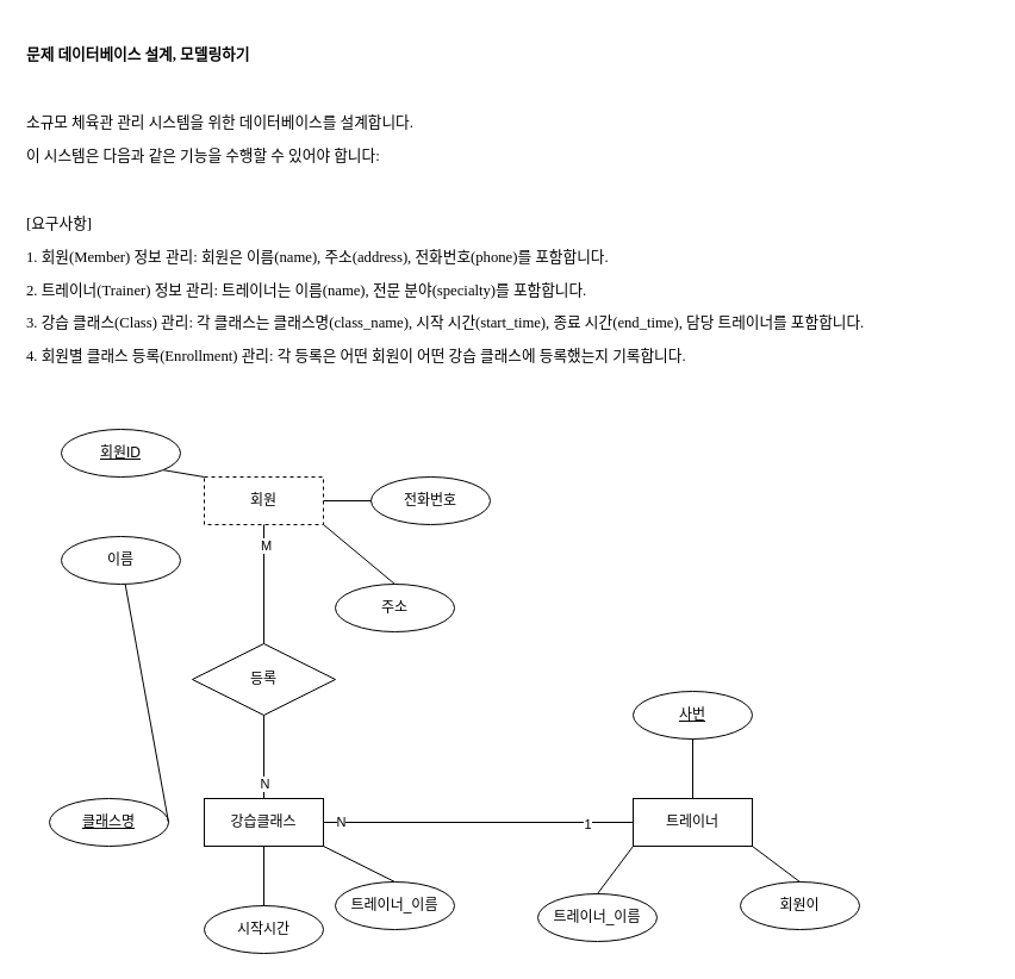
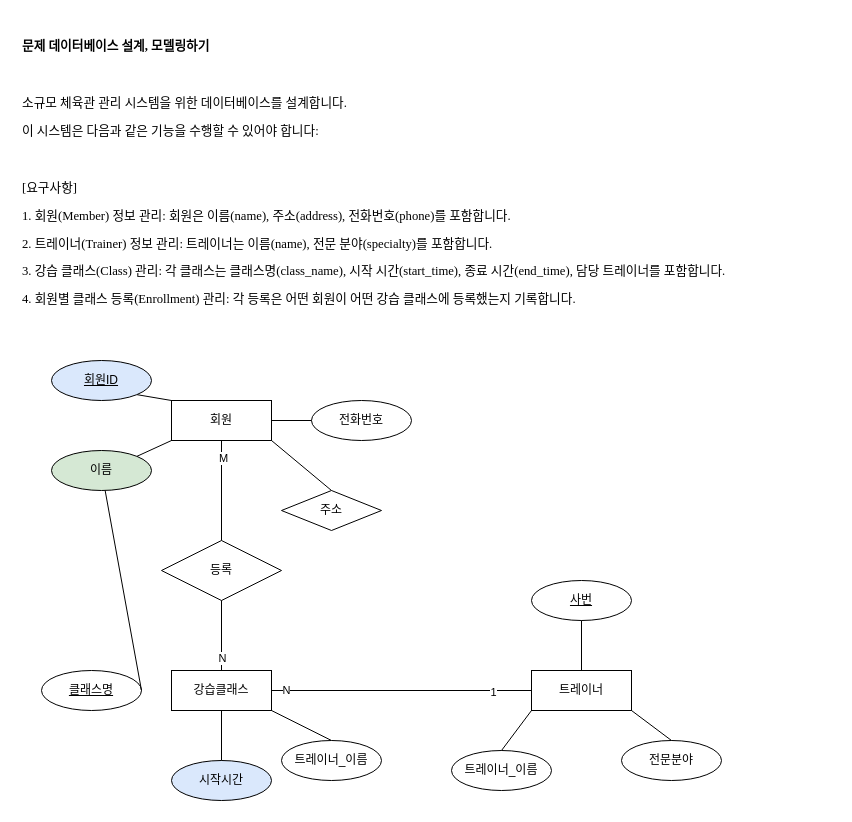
  <mxCell id="0" />
  <mxCell id="1" parent="0" />
  <mxCell id="2" value="&lt;p class=&quot;0&quot; style=&quot;line-height:130%;margin-left:35.0pt;text-indent:-35.0pt;mso-pagination:none;text-autospace:none;mso-padding-alt:0pt 0pt 0pt 0pt;&quot;&gt;&lt;span style=&quot;font-family:돋움;mso-fareast-font-family:돋움;font-weight:bold;font-size:9.5pt;&quot;&gt;문제 데이터베이스 설계&lt;/span&gt;&lt;span lang=&quot;EN-US&quot; style=&quot;mso-fareast-font-family:돋움;font-family:돋움;mso-ascii-font-family:돋움;mso-font-width:100%;letter-spacing:0pt;mso-text-raise:0pt;font-weight:bold;font-size:9.5pt;&quot;&gt;, &lt;/span&gt;&lt;span style=&quot;font-family:돋움;mso-fareast-font-family:돋움;font-weight:bold;font-size:9.5pt;&quot;&gt;모델링하기&lt;/span&gt;&lt;/p&gt;&lt;p class=&quot;0&quot; style=&quot;line-height:130%;margin-left:18.0pt;text-indent:-18.0pt;mso-pagination:none;text-autospace:none;mso-padding-alt:0pt 0pt 0pt 0pt;font-size:9.5pt;&quot;&gt;  &amp;nbsp;  &lt;/p&gt;&lt;p class=&quot;0&quot; style=&quot;line-height:130%;margin-left:18.0pt;text-indent:-18.0pt;mso-pagination:none;text-autospace:none;mso-padding-alt:0pt 0pt 0pt 0pt;&quot;&gt;&lt;span lang=&quot;EN-US&quot; style=&quot;mso-fareast-font-family:돋움;font-size:9.5pt;&quot;&gt;   &lt;/span&gt;&lt;span style=&quot;font-family:돋움;mso-fareast-font-family:돋움;font-size:9.5pt;&quot;&gt;소규모 체육관 관리 시스템을 위한 데이터베이스를 설계합니다&lt;/span&gt;&lt;span lang=&quot;EN-US&quot; style=&quot;mso-fareast-font-family:돋움;font-family:돋움;mso-ascii-font-family:돋움;mso-font-width:100%;letter-spacing:0pt;mso-text-raise:0pt;font-size:9.5pt;&quot;&gt;.&lt;/span&gt;&lt;/p&gt;&lt;p class=&quot;0&quot; style=&quot;line-height:130%;margin-left:18.0pt;text-indent:-18.0pt;mso-pagination:none;text-autospace:none;mso-padding-alt:0pt 0pt 0pt 0pt;&quot;&gt;&lt;span lang=&quot;EN-US&quot; style=&quot;mso-fareast-font-family:돋움;font-size:9.5pt;&quot;&gt;   &lt;/span&gt;&lt;span style=&quot;font-family:돋움;mso-fareast-font-family:돋움;font-size:9.5pt;&quot;&gt;이 시스템은 다음과 같은 기능을 수행할 수 있어야 합니다&lt;/span&gt;&lt;span lang=&quot;EN-US&quot; style=&quot;mso-fareast-font-family:돋움;font-family:돋움;mso-ascii-font-family:돋움;mso-font-width:100%;letter-spacing:0pt;mso-text-raise:0pt;font-size:9.5pt;&quot;&gt;:&lt;/span&gt;&lt;/p&gt;&lt;p class=&quot;0&quot; style=&quot;line-height:130%;margin-left:18.0pt;text-indent:-18.0pt;mso-pagination:none;text-autospace:none;mso-padding-alt:0pt 0pt 0pt 0pt;font-size:9.5pt;&quot;&gt;  &amp;nbsp;  &lt;/p&gt;&lt;p class=&quot;0&quot; style=&quot;line-height:130%;margin-left:18.0pt;text-indent:-18.0pt;mso-pagination:none;text-autospace:none;mso-padding-alt:0pt 0pt 0pt 0pt;&quot;&gt;&lt;span lang=&quot;EN-US&quot; style=&quot;mso-fareast-font-family:돋움;font-family:돋움;mso-ascii-font-family:돋움;mso-font-width:100%;letter-spacing:0pt;mso-text-raise:0pt;font-size:9.5pt;&quot;&gt;[&lt;/span&gt;&lt;span style=&quot;font-family:돋움;mso-fareast-font-family:돋움;font-size:9.5pt;&quot;&gt;요구사항&lt;/span&gt;&lt;span lang=&quot;EN-US&quot; style=&quot;mso-fareast-font-family:돋움;font-family:돋움;mso-ascii-font-family:돋움;mso-font-width:100%;letter-spacing:0pt;mso-text-raise:0pt;font-size:9.5pt;&quot;&gt;]&lt;/span&gt;&lt;/p&gt;&lt;p class=&quot;0&quot; style=&quot;line-height:130%;margin-left:18.0pt;text-indent:-18.0pt;mso-pagination:none;text-autospace:none;mso-padding-alt:0pt 0pt 0pt 0pt;&quot;&gt;&lt;span lang=&quot;EN-US&quot; style=&quot;mso-fareast-font-family:돋움;font-size:9.5pt;&quot;&gt;  &lt;/span&gt;&lt;span lang=&quot;EN-US&quot; style=&quot;mso-fareast-font-family:돋움;font-family:돋움;mso-ascii-font-family:돋움;mso-font-width:100%;letter-spacing:0pt;mso-text-raise:0pt;font-size:9.5pt;&quot;&gt;1. &lt;/span&gt;&lt;span style=&quot;font-family:돋움;mso-fareast-font-family:돋움;font-size:9.5pt;&quot;&gt;회원&lt;/span&gt;&lt;span lang=&quot;EN-US&quot; style=&quot;mso-fareast-font-family:돋움;font-family:돋움;mso-ascii-font-family:돋움;mso-font-width:100%;letter-spacing:0pt;mso-text-raise:0pt;font-size:9.5pt;&quot;&gt;(Member) &lt;/span&gt;&lt;span style=&quot;font-family:돋움;mso-fareast-font-family:돋움;font-size:9.5pt;&quot;&gt;정보 관리&lt;/span&gt;&lt;span lang=&quot;EN-US&quot; style=&quot;mso-fareast-font-family:돋움;font-family:돋움;mso-ascii-font-family:돋움;mso-font-width:100%;letter-spacing:0pt;mso-text-raise:0pt;font-size:9.5pt;&quot;&gt;: &lt;/span&gt;&lt;span style=&quot;font-family:돋움;mso-fareast-font-family:돋움;font-size:9.5pt;&quot;&gt;회원은 이름&lt;/span&gt;&lt;span lang=&quot;EN-US&quot; style=&quot;mso-fareast-font-family:돋움;font-family:돋움;mso-ascii-font-family:돋움;mso-font-width:100%;letter-spacing:0pt;mso-text-raise:0pt;font-size:9.5pt;&quot;&gt;(name), &lt;/span&gt;&lt;span style=&quot;font-family:돋움;mso-fareast-font-family:돋움;font-size:9.5pt;&quot;&gt;주소&lt;/span&gt;&lt;span lang=&quot;EN-US&quot; style=&quot;mso-fareast-font-family:돋움;font-family:돋움;mso-ascii-font-family:돋움;mso-font-width:100%;letter-spacing:0pt;mso-text-raise:0pt;font-size:9.5pt;&quot;&gt;(address), &lt;/span&gt;&lt;span style=&quot;font-family:돋움;mso-fareast-font-family:돋움;font-size:9.5pt;&quot;&gt;전화번호&lt;/span&gt;&lt;span lang=&quot;EN-US&quot; style=&quot;mso-fareast-font-family:돋움;font-family:돋움;mso-ascii-font-family:돋움;mso-font-width:100%;letter-spacing:0pt;mso-text-raise:0pt;font-size:9.5pt;&quot;&gt;(phone)&lt;/span&gt;&lt;span style=&quot;font-family:돋움;mso-fareast-font-family:돋움;font-size:9.5pt;&quot;&gt;를 포함합니다&lt;/span&gt;&lt;span lang=&quot;EN-US&quot; style=&quot;mso-fareast-font-family:돋움;font-family:돋움;mso-ascii-font-family:돋움;mso-font-width:100%;letter-spacing:0pt;mso-text-raise:0pt;font-size:9.5pt;&quot;&gt;.&lt;/span&gt;&lt;/p&gt;&lt;p class=&quot;0&quot; style=&quot;line-height:130%;margin-left:18.0pt;text-indent:-18.0pt;mso-pagination:none;text-autospace:none;mso-padding-alt:0pt 0pt 0pt 0pt;&quot;&gt;&lt;span lang=&quot;EN-US&quot; style=&quot;mso-fareast-font-family:돋움;font-size:9.5pt;&quot;&gt;  &lt;/span&gt;&lt;span lang=&quot;EN-US&quot; style=&quot;mso-fareast-font-family:돋움;font-family:돋움;mso-ascii-font-family:돋움;mso-font-width:100%;letter-spacing:0pt;mso-text-raise:0pt;font-size:9.5pt;&quot;&gt;2. &lt;/span&gt;&lt;span style=&quot;font-family:돋움;mso-fareast-font-family:돋움;font-size:9.5pt;&quot;&gt;트레이너&lt;/span&gt;&lt;span lang=&quot;EN-US&quot; style=&quot;mso-fareast-font-family:돋움;font-family:돋움;mso-ascii-font-family:돋움;mso-font-width:100%;letter-spacing:0pt;mso-text-raise:0pt;font-size:9.5pt;&quot;&gt;(Trainer) &lt;/span&gt;&lt;span style=&quot;font-family:돋움;mso-fareast-font-family:돋움;font-size:9.5pt;&quot;&gt;정보 관리&lt;/span&gt;&lt;span lang=&quot;EN-US&quot; style=&quot;mso-fareast-font-family:돋움;font-family:돋움;mso-ascii-font-family:돋움;mso-font-width:100%;letter-spacing:0pt;mso-text-raise:0pt;font-size:9.5pt;&quot;&gt;: &lt;/span&gt;&lt;span style=&quot;font-family:돋움;mso-fareast-font-family:돋움;font-size:9.5pt;&quot;&gt;트레이너는 이름&lt;/span&gt;&lt;span lang=&quot;EN-US&quot; style=&quot;mso-fareast-font-family:돋움;font-family:돋움;mso-ascii-font-family:돋움;mso-font-width:100%;letter-spacing:0pt;mso-text-raise:0pt;font-size:9.5pt;&quot;&gt;(name), &lt;/span&gt;&lt;span style=&quot;font-family:돋움;mso-fareast-font-family:돋움;font-size:9.5pt;&quot;&gt;전문 분야&lt;/span&gt;&lt;span lang=&quot;EN-US&quot; style=&quot;mso-fareast-font-family:돋움;font-family:돋움;mso-ascii-font-family:돋움;mso-font-width:100%;letter-spacing:0pt;mso-text-raise:0pt;font-size:9.5pt;&quot;&gt;(specialty)&lt;/span&gt;&lt;span style=&quot;font-family:돋움;mso-fareast-font-family:돋움;font-size:9.5pt;&quot;&gt;를 포함합니다&lt;/span&gt;&lt;span lang=&quot;EN-US&quot; style=&quot;mso-fareast-font-family:돋움;font-family:돋움;mso-ascii-font-family:돋움;mso-font-width:100%;letter-spacing:0pt;mso-text-raise:0pt;font-size:9.5pt;&quot;&gt;.&lt;/span&gt;&lt;/p&gt;&lt;p class=&quot;0&quot; style=&quot;line-height:130%;margin-left:18.0pt;text-indent:-18.0pt;mso-pagination:none;text-autospace:none;mso-padding-alt:0pt 0pt 0pt 0pt;&quot;&gt;&lt;span lang=&quot;EN-US&quot; style=&quot;mso-fareast-font-family:돋움;font-size:9.5pt;&quot;&gt;  &lt;/span&gt;&lt;span lang=&quot;EN-US&quot; style=&quot;mso-fareast-font-family:돋움;font-family:돋움;mso-ascii-font-family:돋움;mso-font-width:100%;letter-spacing:0pt;mso-text-raise:0pt;font-size:9.5pt;&quot;&gt;3. &lt;/span&gt;&lt;span style=&quot;font-family:돋움;mso-fareast-font-family:돋움;font-size:9.5pt;&quot;&gt;강습 클래스&lt;/span&gt;&lt;span lang=&quot;EN-US&quot; style=&quot;mso-fareast-font-family:돋움;font-family:돋움;mso-ascii-font-family:돋움;mso-font-width:100%;letter-spacing:0pt;mso-text-raise:0pt;font-size:9.5pt;&quot;&gt;(Class) &lt;/span&gt;&lt;span style=&quot;font-family:돋움;mso-fareast-font-family:돋움;font-size:9.5pt;&quot;&gt;관리&lt;/span&gt;&lt;span lang=&quot;EN-US&quot; style=&quot;mso-fareast-font-family:돋움;font-family:돋움;mso-ascii-font-family:돋움;mso-font-width:100%;letter-spacing:0pt;mso-text-raise:0pt;font-size:9.5pt;&quot;&gt;: &lt;/span&gt;&lt;span style=&quot;font-family:돋움;mso-fareast-font-family:돋움;font-size:9.5pt;&quot;&gt;각 클래스는 클래스명&lt;/span&gt;&lt;span lang=&quot;EN-US&quot; style=&quot;mso-fareast-font-family:돋움;font-family:돋움;mso-ascii-font-family:돋움;mso-font-width:100%;letter-spacing:0pt;mso-text-raise:0pt;font-size:9.5pt;&quot;&gt;(class_name), &lt;/span&gt;&lt;span style=&quot;font-family:돋움;mso-fareast-font-family:돋움;font-size:9.5pt;&quot;&gt;시작 시간&lt;/span&gt;&lt;span lang=&quot;EN-US&quot; style=&quot;mso-fareast-font-family:돋움;font-family:돋움;mso-ascii-font-family:돋움;mso-font-width:100%;letter-spacing:0pt;mso-text-raise:0pt;font-size:9.5pt;&quot;&gt;(start_time), &lt;/span&gt;&lt;span style=&quot;font-family:돋움;mso-fareast-font-family:돋움;font-size:9.5pt;&quot;&gt;종료 시간&lt;/span&gt;&lt;span lang=&quot;EN-US&quot; style=&quot;mso-fareast-font-family:돋움;font-family:돋움;mso-ascii-font-family:돋움;mso-font-width:100%;letter-spacing:0pt;mso-text-raise:0pt;font-size:9.5pt;&quot;&gt;(end_time), &lt;/span&gt;&lt;span style=&quot;font-family:돋움;mso-fareast-font-family:돋움;font-size:9.5pt;&quot;&gt;담당 트레이너를 포함합니다&lt;/span&gt;&lt;span lang=&quot;EN-US&quot; style=&quot;mso-fareast-font-family:돋움;font-family:돋움;mso-ascii-font-family:돋움;mso-font-width:100%;letter-spacing:0pt;mso-text-raise:0pt;font-size:9.5pt;&quot;&gt;.&lt;/span&gt;&lt;/p&gt;&lt;p class=&quot;0&quot; style=&quot;line-height:130%;margin-left:18.0pt;text-indent:-18.0pt;mso-pagination:none;text-autospace:none;mso-padding-alt:0pt 0pt 0pt 0pt;&quot;&gt;&lt;span lang=&quot;EN-US&quot; style=&quot;mso-fareast-font-family:돋움;font-size:9.5pt;&quot;&gt;  &lt;/span&gt;&lt;span lang=&quot;EN-US&quot; style=&quot;mso-fareast-font-family:돋움;font-family:돋움;mso-ascii-font-family:돋움;mso-font-width:100%;letter-spacing:0pt;mso-text-raise:0pt;font-size:9.5pt;&quot;&gt;4. &lt;/span&gt;&lt;span style=&quot;font-family:돋움;mso-fareast-font-family:돋움;font-size:9.5pt;&quot;&gt;회원별 클래스 등록&lt;/span&gt;&lt;span lang=&quot;EN-US&quot; style=&quot;mso-fareast-font-family:돋움;font-family:돋움;mso-ascii-font-family:돋움;mso-font-width:100%;letter-spacing:0pt;mso-text-raise:0pt;font-size:9.5pt;&quot;&gt;(Enrollment) &lt;/span&gt;&lt;span style=&quot;font-family:돋움;mso-fareast-font-family:돋움;font-size:9.5pt;&quot;&gt;관리&lt;/span&gt;&lt;span lang=&quot;EN-US&quot; style=&quot;mso-fareast-font-family:돋움;font-family:돋움;mso-ascii-font-family:돋움;mso-font-width:100%;letter-spacing:0pt;mso-text-raise:0pt;font-size:9.5pt;&quot;&gt;: &lt;/span&gt;&lt;span style=&quot;font-family:돋움;mso-fareast-font-family:돋움;font-size:9.5pt;&quot;&gt;각 등록은 어떤 회원이 어떤 강습 클래스에 등록했는지 기록합니다&lt;/span&gt;&lt;span lang=&quot;EN-US&quot; style=&quot;mso-fareast-font-family:돋움;font-family:돋움;mso-ascii-font-family:돋움;mso-font-width:100%;letter-spacing:0pt;mso-text-raise:0pt;font-size:9.5pt;&quot;&gt;.&lt;/span&gt;&lt;/p&gt;&lt;div id=&quot;hwpEditorBoardContent&quot; class=&quot;hwp_editor_board_content&quot; data-hjsonver=&quot;1.0&quot; data-jsonlen=&quot;11067&quot;&gt;&lt;/div&gt;" style="text;whiteSpace=wrap;html=1;" vertex="1" parent="1"><mxGeometry x="20" y="20" width="810" height="300" as="geometry" /></mxCell>
- <mxCell id="3" value="회원" style="whiteSpace=wrap;html=1;align=center;dashed=1;" vertex="1" parent="1"><mxGeometry x="171" y="400" width="100" height="40" as="geometry" /></mxCell>
+ <mxCell id="3" value="회원" style="whiteSpace=wrap;html=1;align=center;" vertex="1" parent="1"><mxGeometry x="171" y="400" width="100" height="40" as="geometry" /></mxCell>
  <mxCell id="4" value="트레이너" style="whiteSpace=wrap;html=1;align=center;" vertex="1" parent="1"><mxGeometry x="531" y="670" width="100" height="40" as="geometry" /></mxCell>
  <mxCell id="5" value="강습클래스" style="whiteSpace=wrap;html=1;align=center;" vertex="1" parent="1"><mxGeometry x="171" y="670" width="100" height="40" as="geometry" /></mxCell>
  <mxCell id="6" value="" style="endArrow=none;html=1;rounded=0;exitX=1;exitY=1;exitDx=0;exitDy=0;entryX=0;entryY=0;entryDx=0;entryDy=0;" edge="1" parent="1" source="7" target="3"><mxGeometry relative="1" as="geometry"><mxPoint x="71" y="409" as="sourcePoint" /><mxPoint x="231" y="409" as="targetPoint" /></mxGeometry></mxCell>
- <mxCell id="7" value="회원ID" style="ellipse;whiteSpace=wrap;html=1;align=center;fontStyle=4;" vertex="1" parent="1"><mxGeometry x="51" y="360" width="100" height="40" as="geometry" /></mxCell>
- <mxCell id="8" value="이름" style="ellipse;whiteSpace=wrap;html=1;align=center;" vertex="1" parent="1"><mxGeometry x="51" y="450" width="100" height="40" as="geometry" /></mxCell>
- <mxCell id="9" value="주소" style="ellipse;whiteSpace=wrap;html=1;align=center;" vertex="1" parent="1"><mxGeometry x="281" y="490" width="100" height="40" as="geometry" /></mxCell>
+ <mxCell id="7" value="회원ID" style="ellipse;whiteSpace=wrap;html=1;align=center;fontStyle=4;fillColor=#dae8fc;" vertex="1" parent="1"><mxGeometry x="51" y="360" width="100" height="40" as="geometry" /></mxCell>
+ <mxCell id="8" value="이름" style="ellipse;whiteSpace=wrap;html=1;align=center;fillColor=#d5e8d4;" vertex="1" parent="1"><mxGeometry x="51" y="450" width="100" height="40" as="geometry" /></mxCell>
+ <mxCell id="9" value="주소" style="rhombus;whiteSpace=wrap;html=1;align=center;" vertex="1" parent="1"><mxGeometry x="281" y="490" width="100" height="40" as="geometry" /></mxCell>
  <mxCell id="10" value="전화번호" style="ellipse;whiteSpace=wrap;html=1;align=center;" vertex="1" parent="1"><mxGeometry x="311" y="400" width="100" height="40" as="geometry" /></mxCell>
+ <mxCell id="11" value="" style="endArrow=none;html=1;rounded=0;exitX=1;exitY=0;exitDx=0;exitDy=0;entryX=0;entryY=1;entryDx=0;entryDy=0;" edge="1" parent="1" source="8" target="3"><mxGeometry relative="1" as="geometry"><mxPoint x="341" y="400" as="sourcePoint" /><mxPoint x="501" y="400" as="targetPoint" /></mxGeometry></mxCell>
  <mxCell id="12" value="" style="endArrow=none;html=1;rounded=0;exitX=0.5;exitY=0;exitDx=0;exitDy=0;entryX=1;entryY=1;entryDx=0;entryDy=0;" edge="1" parent="1" source="9" target="3"><mxGeometry relative="1" as="geometry"><mxPoint x="180.64" y="466" as="sourcePoint" /><mxPoint x="215.64" y="450" as="targetPoint" /></mxGeometry></mxCell>
  <mxCell id="13" value="" style="endArrow=none;html=1;rounded=0;entryX=1;entryY=0.5;entryDx=0;entryDy=0;exitX=0;exitY=0.5;exitDx=0;exitDy=0;" edge="1" parent="1" source="10" target="3"><mxGeometry relative="1" as="geometry"><mxPoint x="311" y="490" as="sourcePoint" /><mxPoint x="281" y="430" as="targetPoint" /></mxGeometry></mxCell>
  <mxCell id="14" value="트레이너_이름" style="ellipse;whiteSpace=wrap;html=1;align=center;" vertex="1" parent="1"><mxGeometry x="451" y="750" width="100" height="40" as="geometry" /></mxCell>
- <mxCell id="15" value="회원이" style="ellipse;whiteSpace=wrap;html=1;align=center;" vertex="1" parent="1"><mxGeometry x="621" y="740" width="100" height="40" as="geometry" /></mxCell>
+ <mxCell id="15" value="전문분야" style="ellipse;whiteSpace=wrap;html=1;align=center;" vertex="1" parent="1"><mxGeometry x="621" y="740" width="100" height="40" as="geometry" /></mxCell>
  <mxCell id="16" value="&lt;u&gt;사번&lt;/u&gt;" style="ellipse;whiteSpace=wrap;html=1;align=center;" vertex="1" parent="1"><mxGeometry x="531" y="580" width="100" height="40" as="geometry" /></mxCell>
  <mxCell id="17" value="" style="endArrow=none;html=1;rounded=0;exitX=0.5;exitY=0;exitDx=0;exitDy=0;entryX=0.5;entryY=1;entryDx=0;entryDy=0;" edge="1" parent="1" source="4" target="16"><mxGeometry relative="1" as="geometry"><mxPoint x="501" y="720" as="sourcePoint" /><mxPoint x="491" y="680" as="targetPoint" /></mxGeometry></mxCell>
  <mxCell id="18" value="" style="endArrow=none;html=1;rounded=0;exitX=0.5;exitY=0;exitDx=0;exitDy=0;entryX=0;entryY=1;entryDx=0;entryDy=0;" edge="1" parent="1" source="14" target="4"><mxGeometry relative="1" as="geometry"><mxPoint x="491" y="740" as="sourcePoint" /><mxPoint x="491" y="710" as="targetPoint" /></mxGeometry></mxCell>
  <mxCell id="19" value="" style="endArrow=none;html=1;rounded=0;exitX=0.5;exitY=0;exitDx=0;exitDy=0;entryX=1;entryY=1;entryDx=0;entryDy=0;" edge="1" parent="1" source="15" target="4"><mxGeometry relative="1" as="geometry"><mxPoint x="571" y="750" as="sourcePoint" /><mxPoint x="621" y="720" as="targetPoint" /></mxGeometry></mxCell>
  <mxCell id="20" value="클래스명" style="ellipse;whiteSpace=wrap;html=1;align=center;fontStyle=4;" vertex="1" parent="1"><mxGeometry x="41" y="670" width="100" height="40" as="geometry" /></mxCell>
- <mxCell id="21" value="시작시간" style="ellipse;whiteSpace=wrap;html=1;align=center;" vertex="1" parent="1"><mxGeometry x="171" y="760" width="100" height="40" as="geometry" /></mxCell>
+ <mxCell id="21" value="시작시간" style="ellipse;whiteSpace=wrap;html=1;align=center;fillColor=#dae8fc;" vertex="1" parent="1"><mxGeometry x="171" y="760" width="100" height="40" as="geometry" /></mxCell>
  <mxCell id="22" value="" style="endArrow=none;html=1;rounded=0;exitX=1;exitY=0.5;exitDx=0;exitDy=0;" edge="1" parent="1" source="20" target="8"><mxGeometry relative="1" as="geometry"><mxPoint x="121" y="660" as="sourcePoint" /><mxPoint x="171" y="630" as="targetPoint" /></mxGeometry></mxCell>
  <mxCell id="23" value="" style="endArrow=none;html=1;rounded=0;exitX=0.5;exitY=1;exitDx=0;exitDy=0;entryX=0.5;entryY=0;entryDx=0;entryDy=0;" edge="1" parent="1" source="5" target="21"><mxGeometry relative="1" as="geometry"><mxPoint x="301" y="660" as="sourcePoint" /><mxPoint x="351" y="630" as="targetPoint" /></mxGeometry></mxCell>
  <mxCell id="24" value="등록" style="shape=rhombus;perimeter=rhombusPerimeter;whiteSpace=wrap;html=1;align=center;" vertex="1" parent="1"><mxGeometry x="161" y="540" width="120" height="60" as="geometry" /></mxCell>
  <mxCell id="25" value="" style="endArrow=none;html=1;rounded=0;exitX=0.5;exitY=1;exitDx=0;exitDy=0;entryX=0.5;entryY=0;entryDx=0;entryDy=0;" edge="1" parent="1" source="3" target="24"><mxGeometry relative="1" as="geometry"><mxPoint x="151" y="529.5" as="sourcePoint" /><mxPoint x="311" y="529.5" as="targetPoint" /></mxGeometry></mxCell>
  <mxCell id="26" value="M" style="edgeLabel;html=1;align=center;verticalAlign=middle;resizable=0;points=[];" vertex="1" connectable="0" parent="25"><mxGeometry x="-0.66" y="1" relative="1" as="geometry"><mxPoint as="offset" /></mxGeometry></mxCell>
  <mxCell id="27" value="" style="endArrow=none;html=1;rounded=0;exitX=0.5;exitY=1;exitDx=0;exitDy=0;entryX=0.5;entryY=0;entryDx=0;entryDy=0;" edge="1" parent="1" source="24" target="5"><mxGeometry relative="1" as="geometry"><mxPoint x="311" y="520" as="sourcePoint" /><mxPoint x="301" y="630" as="targetPoint" /></mxGeometry></mxCell>
  <mxCell id="28" value="N" style="edgeLabel;html=1;align=center;verticalAlign=middle;resizable=0;points=[];" vertex="1" connectable="0" parent="27"><mxGeometry x="0.629" relative="1" as="geometry"><mxPoint as="offset" /></mxGeometry></mxCell>
  <mxCell id="29" value="" style="endArrow=none;html=1;rounded=0;exitX=1;exitY=1;exitDx=0;exitDy=0;entryX=0.5;entryY=0;entryDx=0;entryDy=0;" edge="1" parent="1" source="5" target="30"><mxGeometry relative="1" as="geometry"><mxPoint x="291" y="680" as="sourcePoint" /><mxPoint x="321" y="710" as="targetPoint" /></mxGeometry></mxCell>
  <mxCell id="30" value="트레이너_이름" style="ellipse;whiteSpace=wrap;html=1;align=center;" vertex="1" parent="1"><mxGeometry x="281" y="740" width="100" height="40" as="geometry" /></mxCell>
  <mxCell id="31" value="" style="endArrow=none;html=1;rounded=0;entryX=0;entryY=0.5;entryDx=0;entryDy=0;exitX=1;exitY=0.5;exitDx=0;exitDy=0;" edge="1" parent="1" source="5" target="4"><mxGeometry relative="1" as="geometry"><mxPoint x="451" y="690" as="sourcePoint" /><mxPoint x="511" y="650" as="targetPoint" /></mxGeometry></mxCell>
  <mxCell id="32" value="1" style="edgeLabel;html=1;align=center;verticalAlign=middle;resizable=0;points=[];" vertex="1" connectable="0" parent="31"><mxGeometry x="0.7" y="-1" relative="1" as="geometry"><mxPoint as="offset" /></mxGeometry></mxCell>
  <mxCell id="33" value="N" style="edgeLabel;html=1;align=center;verticalAlign=middle;resizable=0;points=[];" vertex="1" connectable="0" parent="31"><mxGeometry x="-0.892" y="1" relative="1" as="geometry"><mxPoint as="offset" /></mxGeometry></mxCell>
